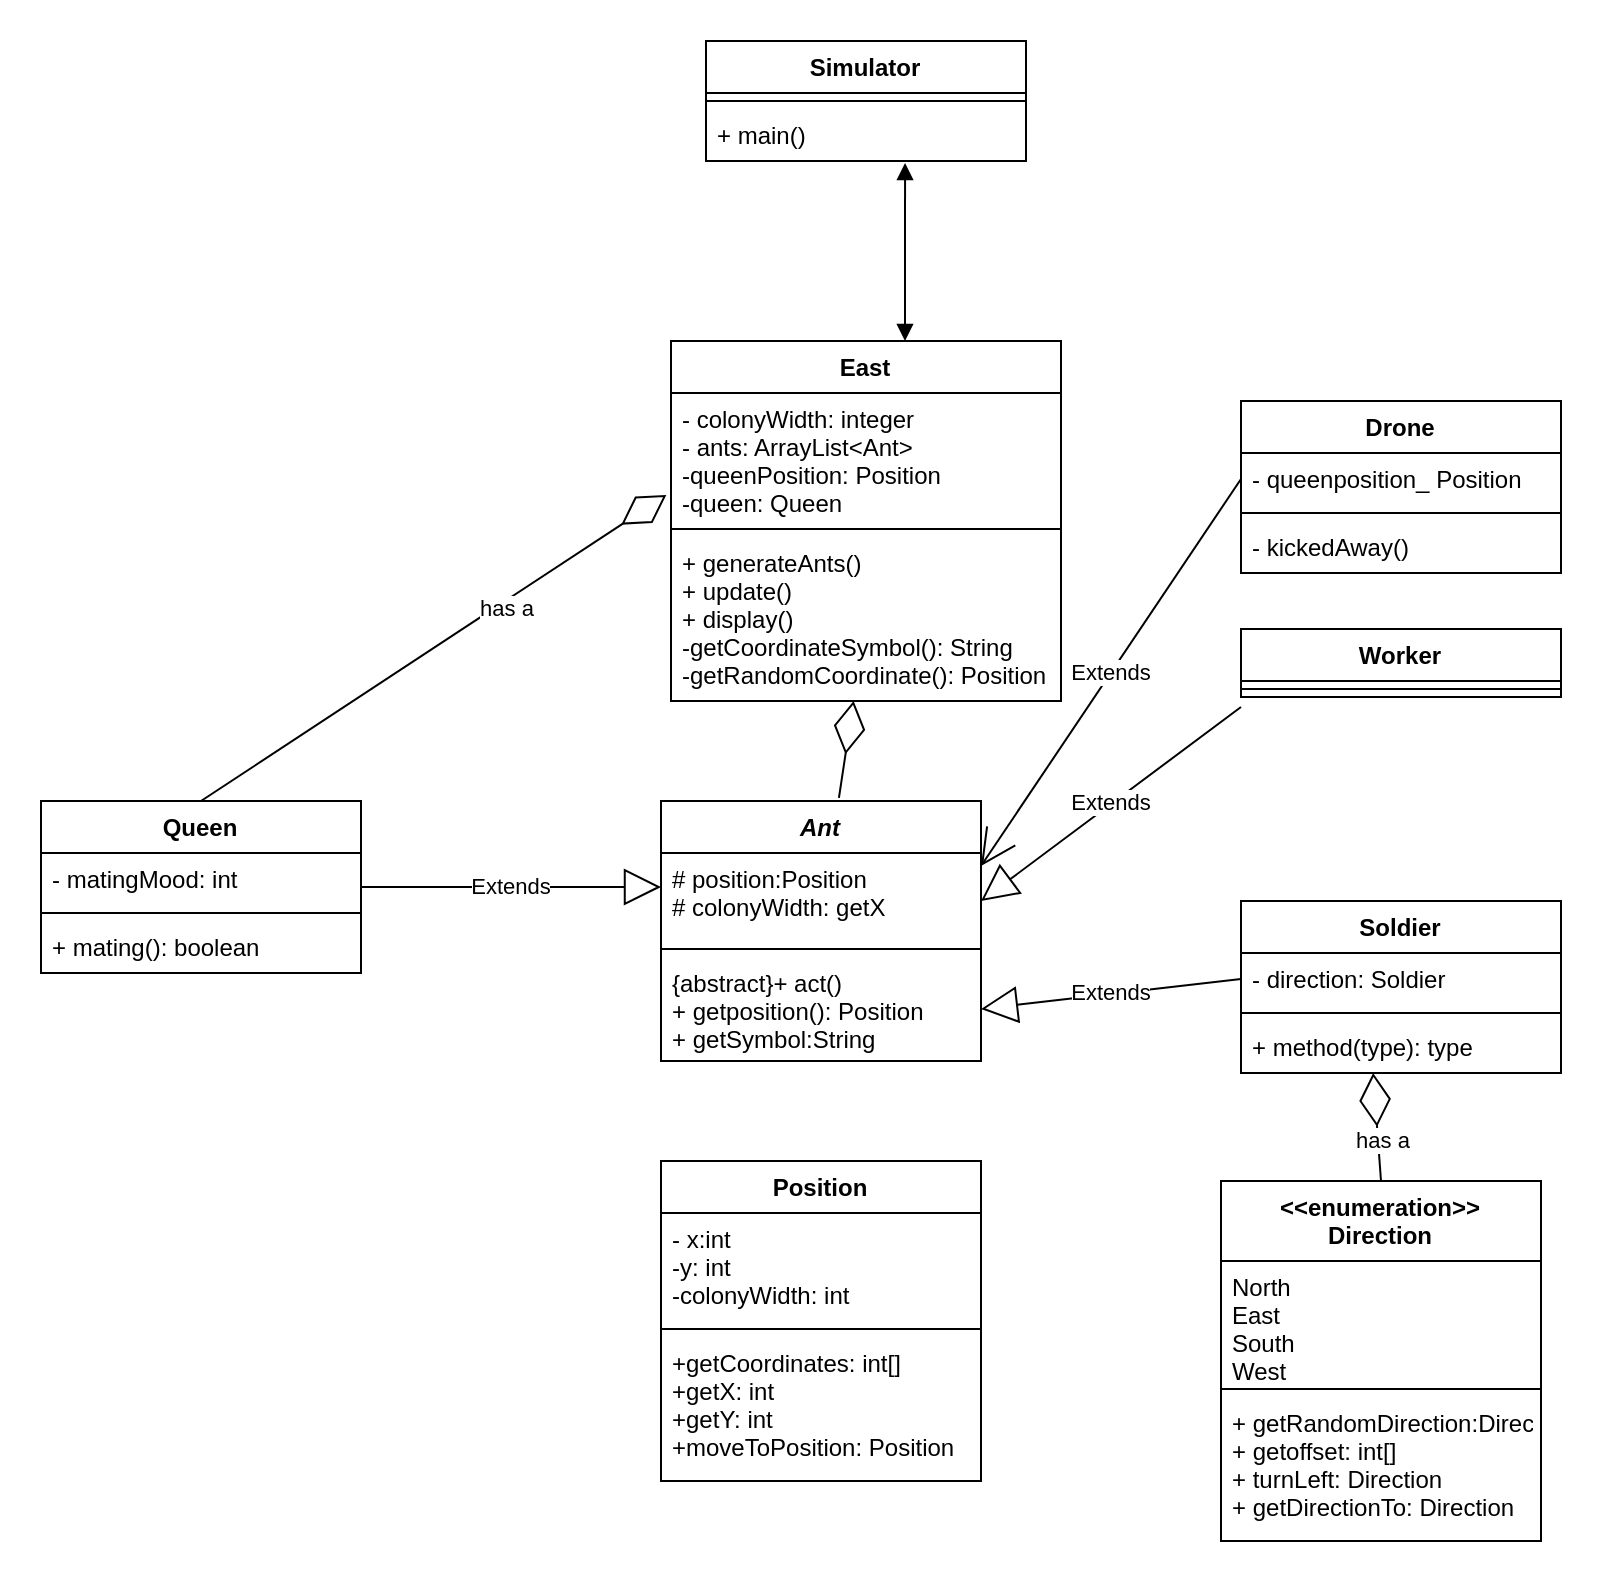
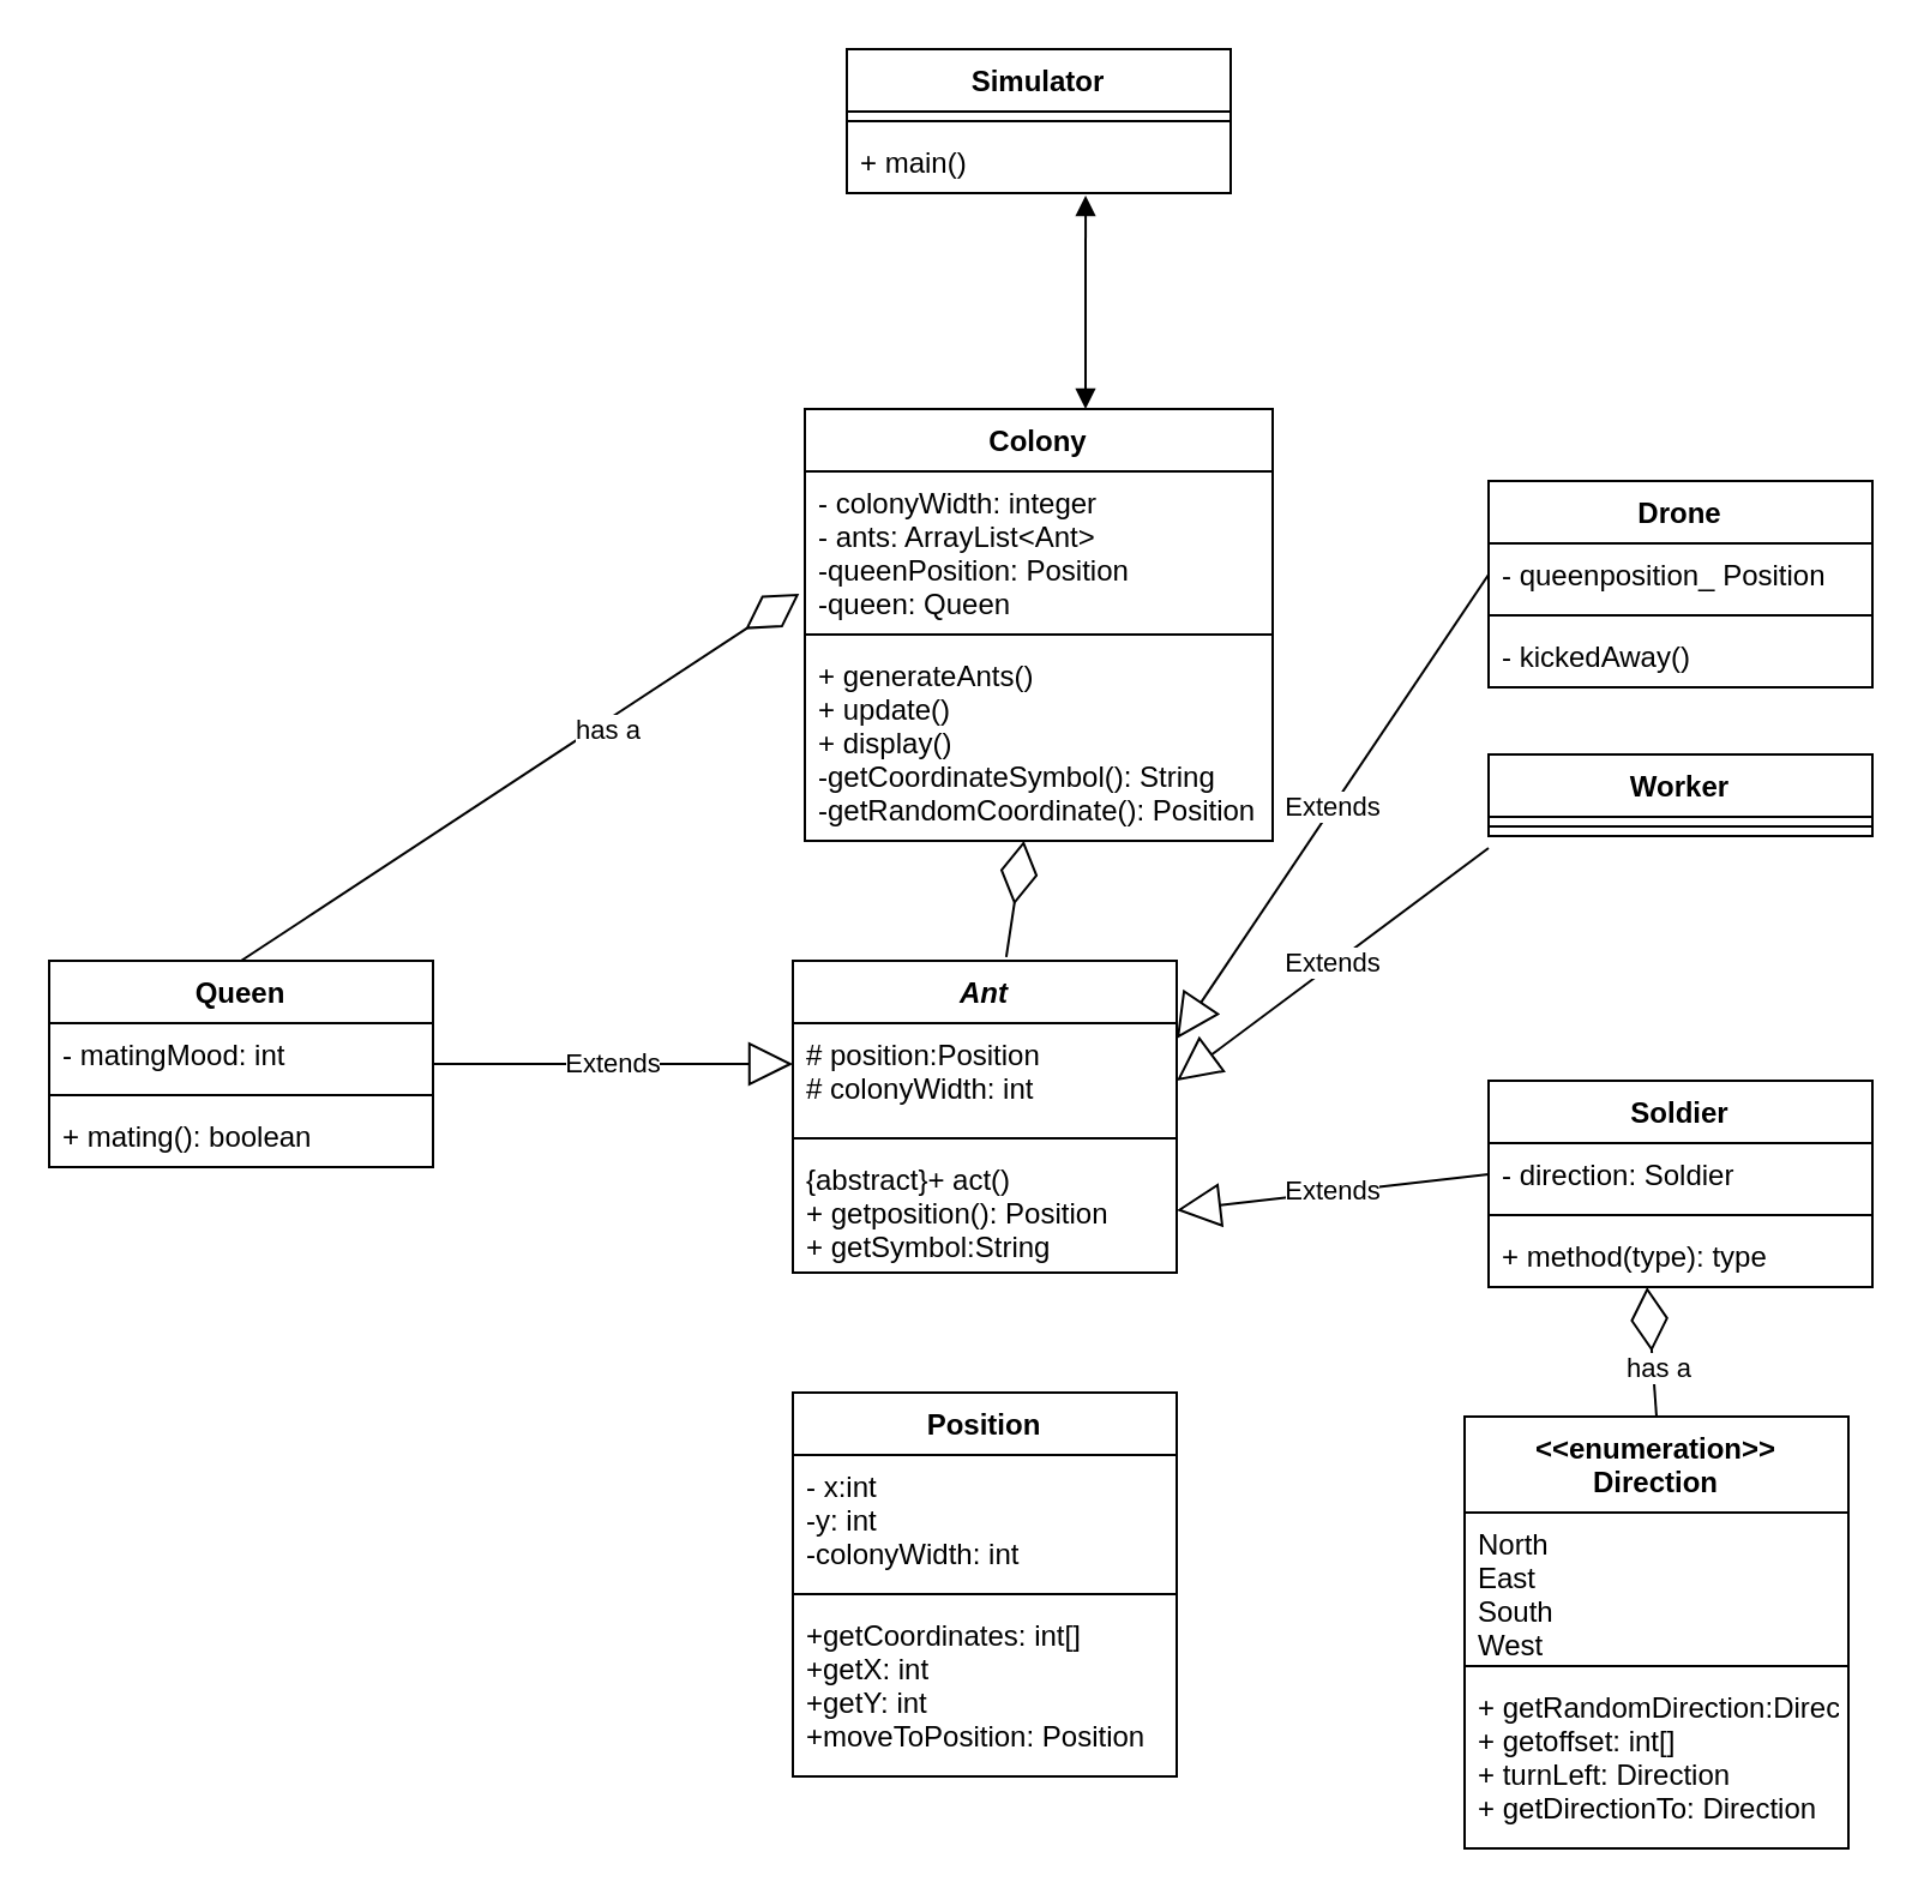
  <mxCell id="0" />
  <mxCell id="1" parent="0" />
- <mxCell id="2" value="East" style="swimlane;fontStyle=1;align=center;verticalAlign=top;childLayout=stackLayout;horizontal=1;startSize=26;horizontalStack=0;resizeParent=1;resizeParentMax=0;resizeLast=0;collapsible=1;marginBottom=0;" parent="1" vertex="1"><mxGeometry x="335" y="170" width="195" height="180" as="geometry" /></mxCell>
+ <mxCell id="2" value="Colony" style="swimlane;fontStyle=1;align=center;verticalAlign=top;childLayout=stackLayout;horizontal=1;startSize=26;horizontalStack=0;resizeParent=1;resizeParentMax=0;resizeLast=0;collapsible=1;marginBottom=0;" parent="1" vertex="1"><mxGeometry x="335" y="170" width="195" height="180" as="geometry" /></mxCell>
  <mxCell id="3" value="- colonyWidth: integer&#10;- ants: ArrayList&lt;Ant&gt;&#10;-queenPosition: Position&#10;-queen: Queen&#10;&#10;&#10;" style="text;strokeColor=none;fillColor=none;align=left;verticalAlign=top;spacingLeft=4;spacingRight=4;overflow=hidden;rotatable=0;points=[[0,0.5],[1,0.5]];portConstraint=eastwest;" parent="2" vertex="1"><mxGeometry y="26" width="195" height="64" as="geometry" /></mxCell>
  <mxCell id="4" value="" style="line;strokeWidth=1;fillColor=none;align=left;verticalAlign=middle;spacingTop=-1;spacingLeft=3;spacingRight=3;rotatable=0;labelPosition=right;points=[];portConstraint=eastwest;strokeColor=inherit;" parent="2" vertex="1"><mxGeometry y="90" width="195" height="8" as="geometry" /></mxCell>
  <mxCell id="5" value="+ generateAnts()&#10;+ update()&#10;+ display()&#10;-getCoordinateSymbol(): String&#10;-getRandomCoordinate(): Position&#10;" style="text;strokeColor=none;fillColor=none;align=left;verticalAlign=top;spacingLeft=4;spacingRight=4;overflow=hidden;rotatable=0;points=[[0,0.5],[1,0.5]];portConstraint=eastwest;" parent="2" vertex="1"><mxGeometry y="98" width="195" height="82" as="geometry" /></mxCell>
  <mxCell id="6" value="Ant" style="swimlane;fontStyle=3;align=center;verticalAlign=top;childLayout=stackLayout;horizontal=1;startSize=26;horizontalStack=0;resizeParent=1;resizeParentMax=0;resizeLast=0;collapsible=1;marginBottom=0;" parent="1" vertex="1"><mxGeometry x="330" y="400" width="160" height="130" as="geometry" /></mxCell>
- <mxCell id="7" value="# position:Position&#10;# colonyWidth: getX&#10;&#10;&#10;" style="text;strokeColor=none;fillColor=none;align=left;verticalAlign=top;spacingLeft=4;spacingRight=4;overflow=hidden;rotatable=0;points=[[0,0.5],[1,0.5]];portConstraint=eastwest;" parent="6" vertex="1"><mxGeometry y="26" width="160" height="44" as="geometry" /></mxCell>
+ <mxCell id="7" value="# position:Position&#10;# colonyWidth: int&#10;&#10;&#10;" style="text;strokeColor=none;fillColor=none;align=left;verticalAlign=top;spacingLeft=4;spacingRight=4;overflow=hidden;rotatable=0;points=[[0,0.5],[1,0.5]];portConstraint=eastwest;" parent="6" vertex="1"><mxGeometry y="26" width="160" height="44" as="geometry" /></mxCell>
  <mxCell id="8" value="" style="line;strokeWidth=1;fillColor=none;align=left;verticalAlign=middle;spacingTop=-1;spacingLeft=3;spacingRight=3;rotatable=0;labelPosition=right;points=[];portConstraint=eastwest;strokeColor=inherit;" parent="6" vertex="1"><mxGeometry y="70" width="160" height="8" as="geometry" /></mxCell>
  <mxCell id="9" value="{abstract}+ act()&#10;+ getposition(): Position&#10;+ getSymbol:String&#10;" style="text;strokeColor=none;fillColor=none;align=left;verticalAlign=top;spacingLeft=4;spacingRight=4;overflow=hidden;rotatable=0;points=[[0,0.5],[1,0.5]];portConstraint=eastwest;fontStyle=0" parent="6" vertex="1"><mxGeometry y="78" width="160" height="52" as="geometry" /></mxCell>
  <mxCell id="10" value="Queen" style="swimlane;fontStyle=1;align=center;verticalAlign=top;childLayout=stackLayout;horizontal=1;startSize=26;horizontalStack=0;resizeParent=1;resizeParentMax=0;resizeLast=0;collapsible=1;marginBottom=0;" parent="1" vertex="1"><mxGeometry x="20" y="400" width="160" height="86" as="geometry" /></mxCell>
  <mxCell id="11" value="- matingMood: int" style="text;strokeColor=none;fillColor=none;align=left;verticalAlign=top;spacingLeft=4;spacingRight=4;overflow=hidden;rotatable=0;points=[[0,0.5],[1,0.5]];portConstraint=eastwest;" parent="10" vertex="1"><mxGeometry y="26" width="160" height="26" as="geometry" /></mxCell>
  <mxCell id="12" value="" style="line;strokeWidth=1;fillColor=none;align=left;verticalAlign=middle;spacingTop=-1;spacingLeft=3;spacingRight=3;rotatable=0;labelPosition=right;points=[];portConstraint=eastwest;strokeColor=inherit;" parent="10" vertex="1"><mxGeometry y="52" width="160" height="8" as="geometry" /></mxCell>
  <mxCell id="13" value="+ mating(): boolean" style="text;strokeColor=none;fillColor=none;align=left;verticalAlign=top;spacingLeft=4;spacingRight=4;overflow=hidden;rotatable=0;points=[[0,0.5],[1,0.5]];portConstraint=eastwest;" parent="10" vertex="1"><mxGeometry y="60" width="160" height="26" as="geometry" /></mxCell>
  <mxCell id="14" value="Extends" style="endArrow=block;endSize=16;endFill=0;html=1;rounded=0;exitX=1;exitY=0.5;exitDx=0;exitDy=0;" parent="1" source="10" edge="1"><mxGeometry width="160" relative="1" as="geometry"><mxPoint x="330" y="450" as="sourcePoint" /><mxPoint x="330" y="443" as="targetPoint" /></mxGeometry></mxCell>
  <mxCell id="15" value="Worker" style="swimlane;fontStyle=1;align=center;verticalAlign=top;childLayout=stackLayout;horizontal=1;startSize=26;horizontalStack=0;resizeParent=1;resizeParentMax=0;resizeLast=0;collapsible=1;marginBottom=0;" parent="1" vertex="1"><mxGeometry x="620" y="314" width="160" height="34" as="geometry" /></mxCell>
  <mxCell id="16" value="" style="line;strokeWidth=1;fillColor=none;align=left;verticalAlign=middle;spacingTop=-1;spacingLeft=3;spacingRight=3;rotatable=0;labelPosition=right;points=[];portConstraint=eastwest;strokeColor=inherit;" parent="15" vertex="1"><mxGeometry y="26" width="160" height="8" as="geometry" /></mxCell>
  <mxCell id="17" value="Soldier" style="swimlane;fontStyle=1;align=center;verticalAlign=top;childLayout=stackLayout;horizontal=1;startSize=26;horizontalStack=0;resizeParent=1;resizeParentMax=0;resizeLast=0;collapsible=1;marginBottom=0;" parent="1" vertex="1"><mxGeometry x="620" y="450" width="160" height="86" as="geometry" /></mxCell>
  <mxCell id="18" value="- direction: Soldier" style="text;strokeColor=none;fillColor=none;align=left;verticalAlign=top;spacingLeft=4;spacingRight=4;overflow=hidden;rotatable=0;points=[[0,0.5],[1,0.5]];portConstraint=eastwest;" parent="17" vertex="1"><mxGeometry y="26" width="160" height="26" as="geometry" /></mxCell>
  <mxCell id="19" value="" style="line;strokeWidth=1;fillColor=none;align=left;verticalAlign=middle;spacingTop=-1;spacingLeft=3;spacingRight=3;rotatable=0;labelPosition=right;points=[];portConstraint=eastwest;strokeColor=inherit;" parent="17" vertex="1"><mxGeometry y="52" width="160" height="8" as="geometry" /></mxCell>
  <mxCell id="20" value="+ method(type): type" style="text;strokeColor=none;fillColor=none;align=left;verticalAlign=top;spacingLeft=4;spacingRight=4;overflow=hidden;rotatable=0;points=[[0,0.5],[1,0.5]];portConstraint=eastwest;" parent="17" vertex="1"><mxGeometry y="60" width="160" height="26" as="geometry" /></mxCell>
  <mxCell id="21" value="Extends" style="endArrow=block;endSize=16;endFill=0;html=1;rounded=0;exitX=0;exitY=0.5;exitDx=0;exitDy=0;" parent="1" edge="1"><mxGeometry width="160" relative="1" as="geometry"><mxPoint x="620" y="353" as="sourcePoint" /><mxPoint x="490" y="450" as="targetPoint" /></mxGeometry></mxCell>
  <mxCell id="22" value="Extends" style="endArrow=block;endSize=16;endFill=0;html=1;rounded=0;exitX=0;exitY=0.5;exitDx=0;exitDy=0;entryX=1;entryY=0.5;entryDx=0;entryDy=0;" parent="1" source="18" target="9" edge="1"><mxGeometry width="160" relative="1" as="geometry"><mxPoint x="330" y="450" as="sourcePoint" /><mxPoint x="490" y="450" as="targetPoint" /></mxGeometry></mxCell>
  <mxCell id="23" value="Drone" style="swimlane;fontStyle=1;align=center;verticalAlign=top;childLayout=stackLayout;horizontal=1;startSize=26;horizontalStack=0;resizeParent=1;resizeParentMax=0;resizeLast=0;collapsible=1;marginBottom=0;" parent="1" vertex="1"><mxGeometry x="620" y="200" width="160" height="86" as="geometry" /></mxCell>
  <mxCell id="24" value="- queenposition_ Position" style="text;strokeColor=none;fillColor=none;align=left;verticalAlign=top;spacingLeft=4;spacingRight=4;overflow=hidden;rotatable=0;points=[[0,0.5],[1,0.5]];portConstraint=eastwest;" parent="23" vertex="1"><mxGeometry y="26" width="160" height="26" as="geometry" /></mxCell>
  <mxCell id="25" value="" style="line;strokeWidth=1;fillColor=none;align=left;verticalAlign=middle;spacingTop=-1;spacingLeft=3;spacingRight=3;rotatable=0;labelPosition=right;points=[];portConstraint=eastwest;strokeColor=inherit;" parent="23" vertex="1"><mxGeometry y="52" width="160" height="8" as="geometry" /></mxCell>
  <mxCell id="26" value="- kickedAway()" style="text;strokeColor=none;fillColor=none;align=left;verticalAlign=top;spacingLeft=4;spacingRight=4;overflow=hidden;rotatable=0;points=[[0,0.5],[1,0.5]];portConstraint=eastwest;" parent="23" vertex="1"><mxGeometry y="60" width="160" height="26" as="geometry" /></mxCell>
- <mxCell id="27" value="Extends" style="endArrow=open;endSize=16;endFill=0;html=1;rounded=0;exitX=0;exitY=0.5;exitDx=0;exitDy=0;entryX=1;entryY=0.25;entryDx=0;entryDy=0;" parent="1" source="24" target="6" edge="1"><mxGeometry width="160" relative="1" as="geometry"><mxPoint x="340" y="360" as="sourcePoint" /><mxPoint x="500" y="360" as="targetPoint" /></mxGeometry></mxCell>
+ <mxCell id="27" value="Extends" style="endArrow=block;endSize=16;endFill=0;html=1;rounded=0;exitX=0;exitY=0.5;exitDx=0;exitDy=0;entryX=1;entryY=0.25;entryDx=0;entryDy=0;" parent="1" source="24" target="6" edge="1"><mxGeometry width="160" relative="1" as="geometry"><mxPoint x="340" y="360" as="sourcePoint" /><mxPoint x="500" y="360" as="targetPoint" /></mxGeometry></mxCell>
  <mxCell id="28" value="" style="endArrow=diamondThin;endFill=0;endSize=24;html=1;rounded=0;exitX=0.5;exitY=0;exitDx=0;exitDy=0;entryX=-0.012;entryY=0.797;entryDx=0;entryDy=0;entryPerimeter=0;" parent="1" source="10" target="3" edge="1"><mxGeometry width="160" relative="1" as="geometry"><mxPoint x="350" y="350" as="sourcePoint" /><mxPoint x="510" y="350" as="targetPoint" /></mxGeometry></mxCell>
  <mxCell id="29" value="has a" style="edgeLabel;html=1;align=center;verticalAlign=middle;resizable=0;points=[];" parent="28" vertex="1" connectable="0"><mxGeometry x="0.293" y="-3" relative="1" as="geometry"><mxPoint as="offset" /></mxGeometry></mxCell>
  <mxCell id="30" value="" style="endArrow=diamondThin;endFill=0;endSize=24;html=1;rounded=0;exitX=0.556;exitY=-0.012;exitDx=0;exitDy=0;exitPerimeter=0;" parent="1" source="6" target="5" edge="1"><mxGeometry width="160" relative="1" as="geometry"><mxPoint x="350" y="350" as="sourcePoint" /><mxPoint x="419" y="360" as="targetPoint" /></mxGeometry></mxCell>
  <mxCell id="31" value="Position" style="swimlane;fontStyle=1;align=center;verticalAlign=top;childLayout=stackLayout;horizontal=1;startSize=26;horizontalStack=0;resizeParent=1;resizeParentMax=0;resizeLast=0;collapsible=1;marginBottom=0;" parent="1" vertex="1"><mxGeometry x="330" y="580" width="160" height="160" as="geometry" /></mxCell>
  <mxCell id="32" value="- x:int&#10;-y: int&#10;-colonyWidth: int&#10;" style="text;strokeColor=none;fillColor=none;align=left;verticalAlign=top;spacingLeft=4;spacingRight=4;overflow=hidden;rotatable=0;points=[[0,0.5],[1,0.5]];portConstraint=eastwest;" parent="31" vertex="1"><mxGeometry y="26" width="160" height="54" as="geometry" /></mxCell>
  <mxCell id="33" value="" style="line;strokeWidth=1;fillColor=none;align=left;verticalAlign=middle;spacingTop=-1;spacingLeft=3;spacingRight=3;rotatable=0;labelPosition=right;points=[];portConstraint=eastwest;strokeColor=inherit;" parent="31" vertex="1"><mxGeometry y="80" width="160" height="8" as="geometry" /></mxCell>
  <mxCell id="34" value="+getCoordinates: int[]&#10;+getX: int&#10;+getY: int&#10;+moveToPosition: Position&#10;" style="text;strokeColor=none;fillColor=none;align=left;verticalAlign=top;spacingLeft=4;spacingRight=4;overflow=hidden;rotatable=0;points=[[0,0.5],[1,0.5]];portConstraint=eastwest;" parent="31" vertex="1"><mxGeometry y="88" width="160" height="72" as="geometry" /></mxCell>
  <mxCell id="35" value="&lt;&lt;enumeration&gt;&gt;&#10;Direction" style="swimlane;fontStyle=1;align=center;verticalAlign=top;childLayout=stackLayout;horizontal=1;startSize=40;horizontalStack=0;resizeParent=1;resizeParentMax=0;resizeLast=0;collapsible=1;marginBottom=0;" vertex="1" parent="1"><mxGeometry x="610" y="590" width="160" height="180" as="geometry"><mxRectangle x="620" y="780" width="140" height="40" as="alternateBounds" /></mxGeometry></mxCell>
  <mxCell id="36" value="North&#10;East&#10;South&#10;West&#10;" style="text;strokeColor=none;fillColor=none;align=left;verticalAlign=top;spacingLeft=4;spacingRight=4;overflow=hidden;rotatable=0;points=[[0,0.5],[1,0.5]];portConstraint=eastwest;" vertex="1" parent="35"><mxGeometry y="40" width="160" height="60" as="geometry" /></mxCell>
  <mxCell id="37" value="" style="line;strokeWidth=1;fillColor=none;align=left;verticalAlign=middle;spacingTop=-1;spacingLeft=3;spacingRight=3;rotatable=0;labelPosition=right;points=[];portConstraint=eastwest;strokeColor=inherit;" vertex="1" parent="35"><mxGeometry y="100" width="160" height="8" as="geometry" /></mxCell>
  <mxCell id="38" value="+ getRandomDirection:Direction&#10;+ getoffset: int[]&#10;+ turnLeft: Direction&#10;+ getDirectionTo: Direction" style="text;strokeColor=none;fillColor=none;align=left;verticalAlign=top;spacingLeft=4;spacingRight=4;overflow=hidden;rotatable=0;points=[[0,0.5],[1,0.5]];portConstraint=eastwest;" vertex="1" parent="35"><mxGeometry y="108" width="160" height="72" as="geometry" /></mxCell>
  <mxCell id="39" value="" style="endArrow=diamondThin;endFill=0;endSize=24;html=1;rounded=0;exitX=0.5;exitY=0;exitDx=0;exitDy=0;entryX=0.413;entryY=1;entryDx=0;entryDy=0;entryPerimeter=0;" edge="1" parent="1" source="35" target="20"><mxGeometry width="160" relative="1" as="geometry"><mxPoint x="700" y="570" as="sourcePoint" /><mxPoint x="700" y="530" as="targetPoint" /></mxGeometry></mxCell>
  <mxCell id="40" value="has a" style="edgeLabel;html=1;align=center;verticalAlign=middle;resizable=0;points=[];" vertex="1" connectable="0" parent="39"><mxGeometry x="0.366" y="-2" relative="1" as="geometry"><mxPoint x="1" y="17" as="offset" /></mxGeometry></mxCell>
  <mxCell id="41" value="Simulator" style="swimlane;fontStyle=1;align=center;verticalAlign=top;childLayout=stackLayout;horizontal=1;startSize=26;horizontalStack=0;resizeParent=1;resizeParentMax=0;resizeLast=0;collapsible=1;marginBottom=0;" vertex="1" parent="1"><mxGeometry x="352.5" y="20" width="160" height="60" as="geometry" /></mxCell>
  <mxCell id="42" value="" style="line;strokeWidth=1;fillColor=none;align=left;verticalAlign=middle;spacingTop=-1;spacingLeft=3;spacingRight=3;rotatable=0;labelPosition=right;points=[];portConstraint=eastwest;strokeColor=inherit;" vertex="1" parent="41"><mxGeometry y="26" width="160" height="8" as="geometry" /></mxCell>
  <mxCell id="43" value="+ main()" style="text;strokeColor=none;fillColor=none;align=left;verticalAlign=top;spacingLeft=4;spacingRight=4;overflow=hidden;rotatable=0;points=[[0,0.5],[1,0.5]];portConstraint=eastwest;" vertex="1" parent="41"><mxGeometry y="34" width="160" height="26" as="geometry" /></mxCell>
  <mxCell id="44" value="" style="endArrow=block;startArrow=block;endFill=1;startFill=1;html=1;rounded=0;exitX=0.622;exitY=1.038;exitDx=0;exitDy=0;exitPerimeter=0;" edge="1" parent="1" source="43"><mxGeometry width="160" relative="1" as="geometry"><mxPoint x="290" y="230" as="sourcePoint" /><mxPoint x="452" y="170" as="targetPoint" /></mxGeometry></mxCell>
